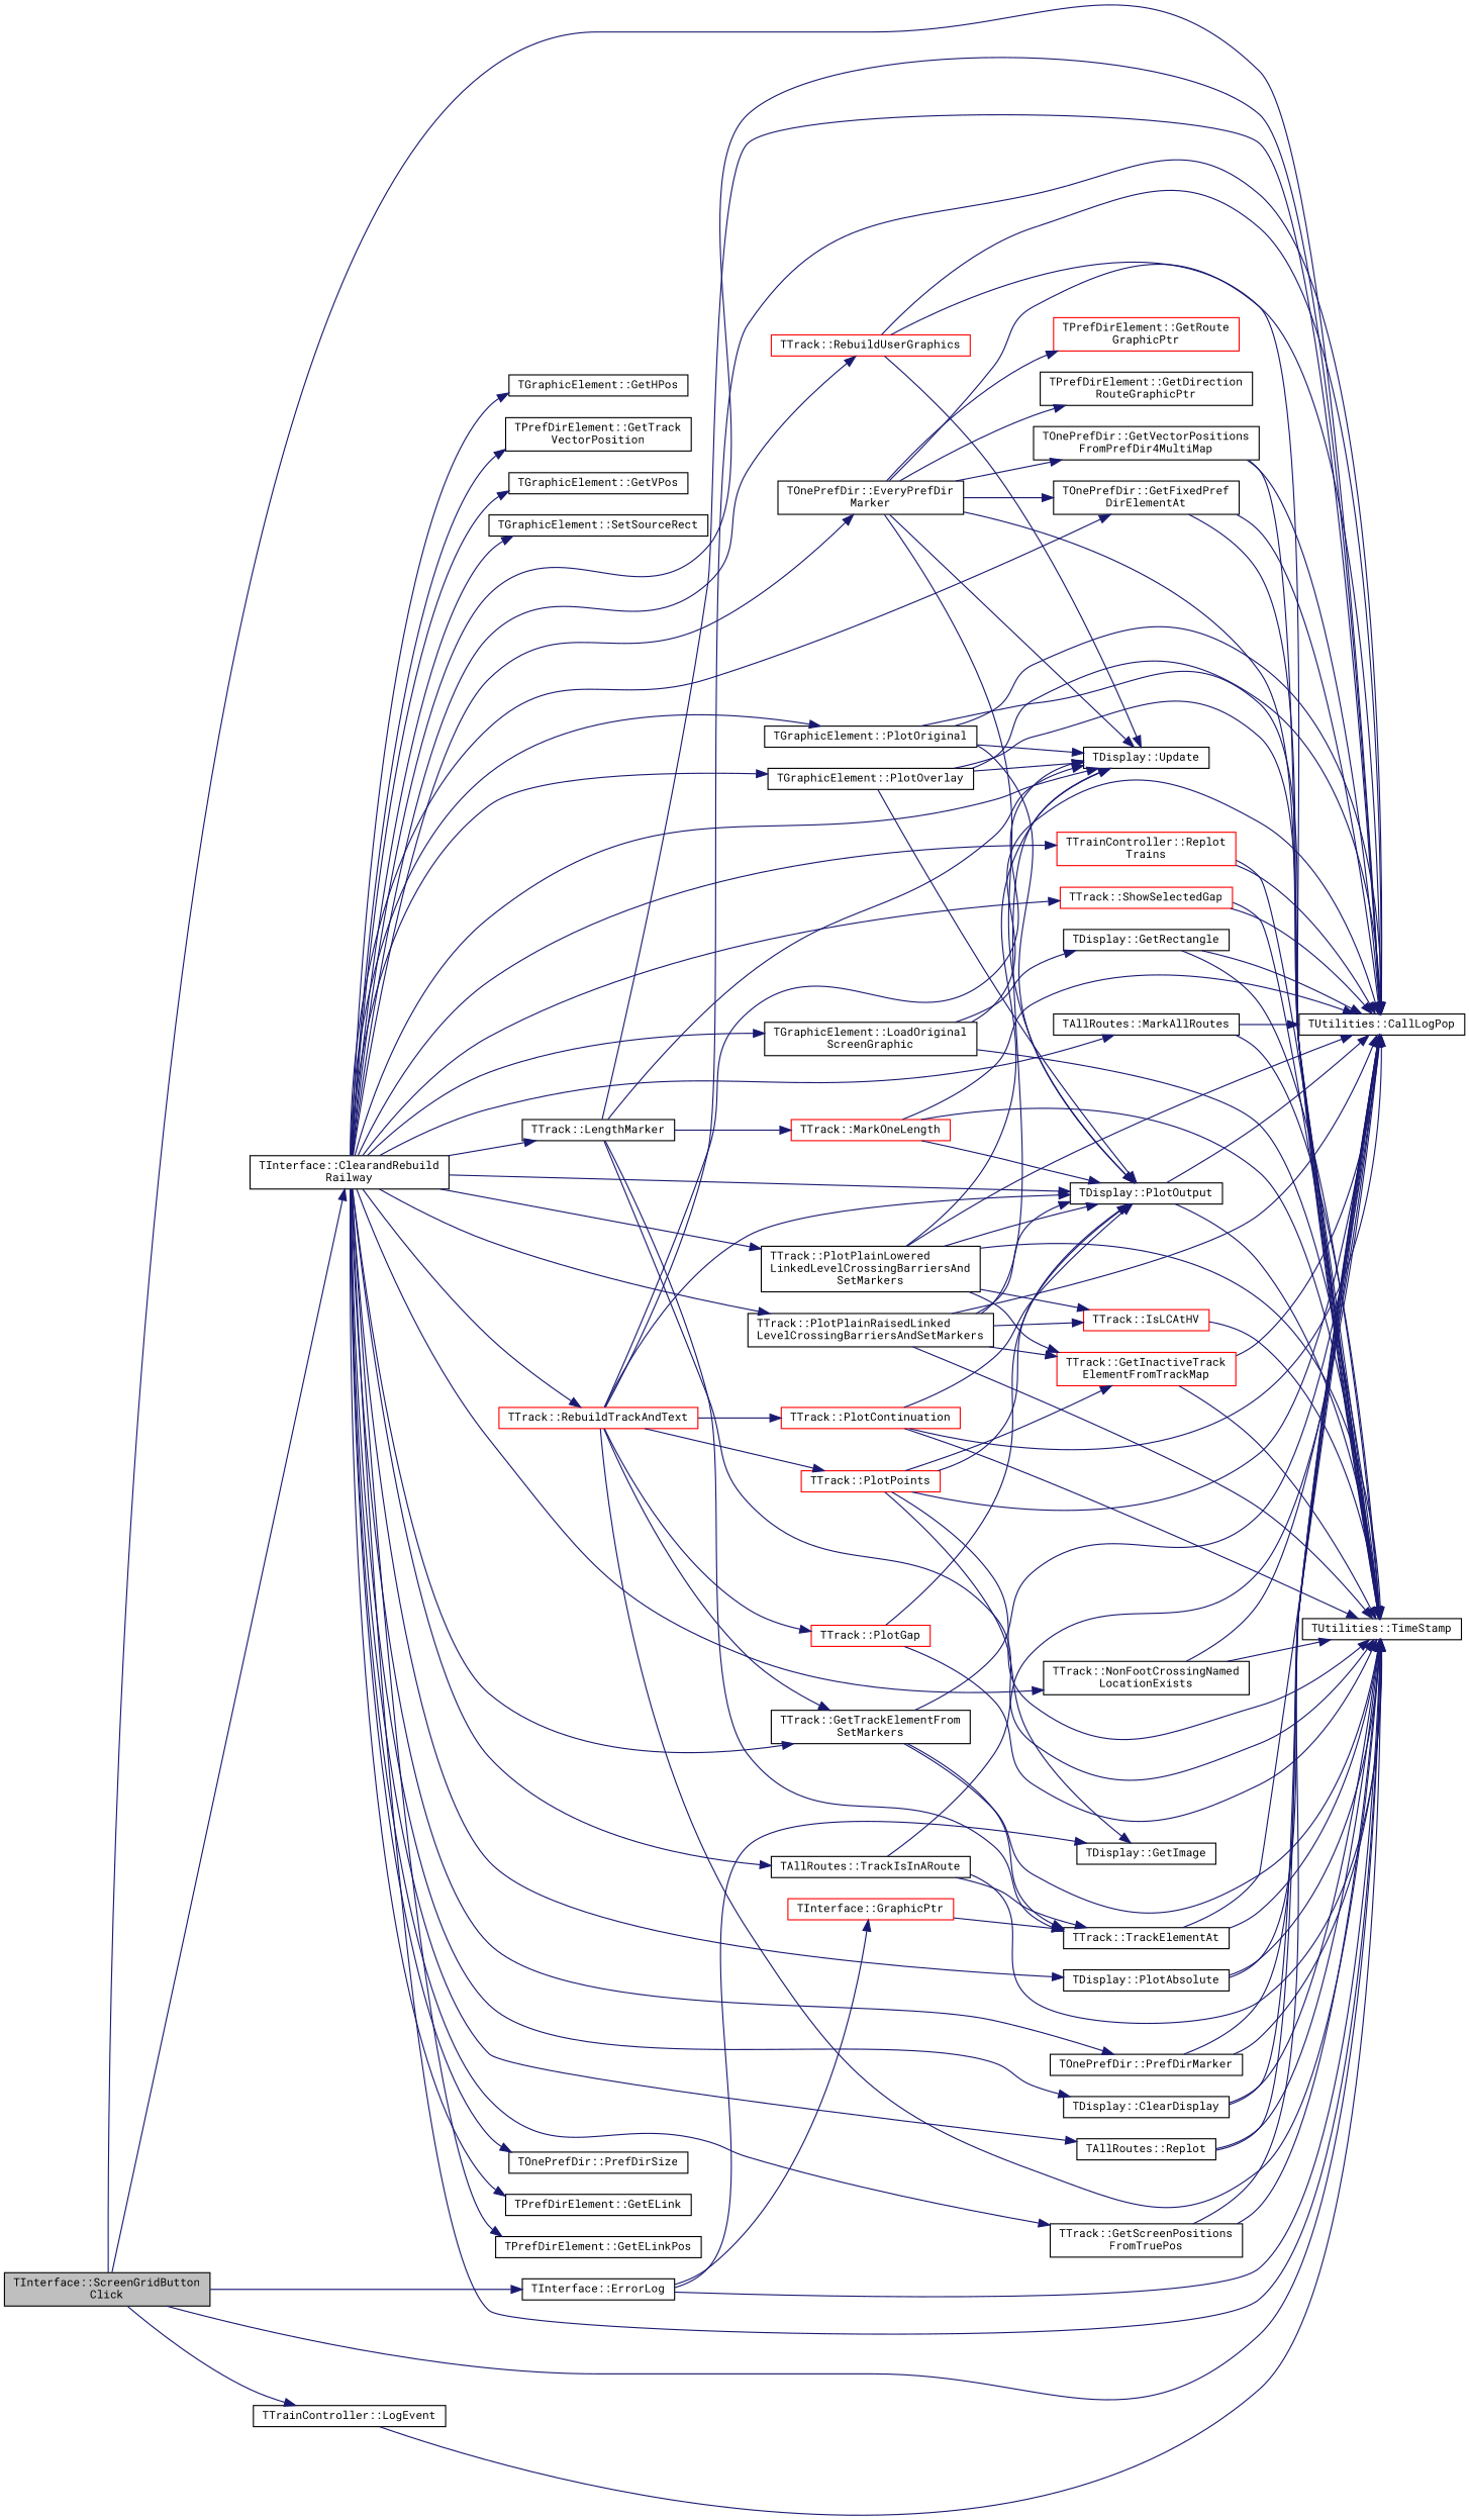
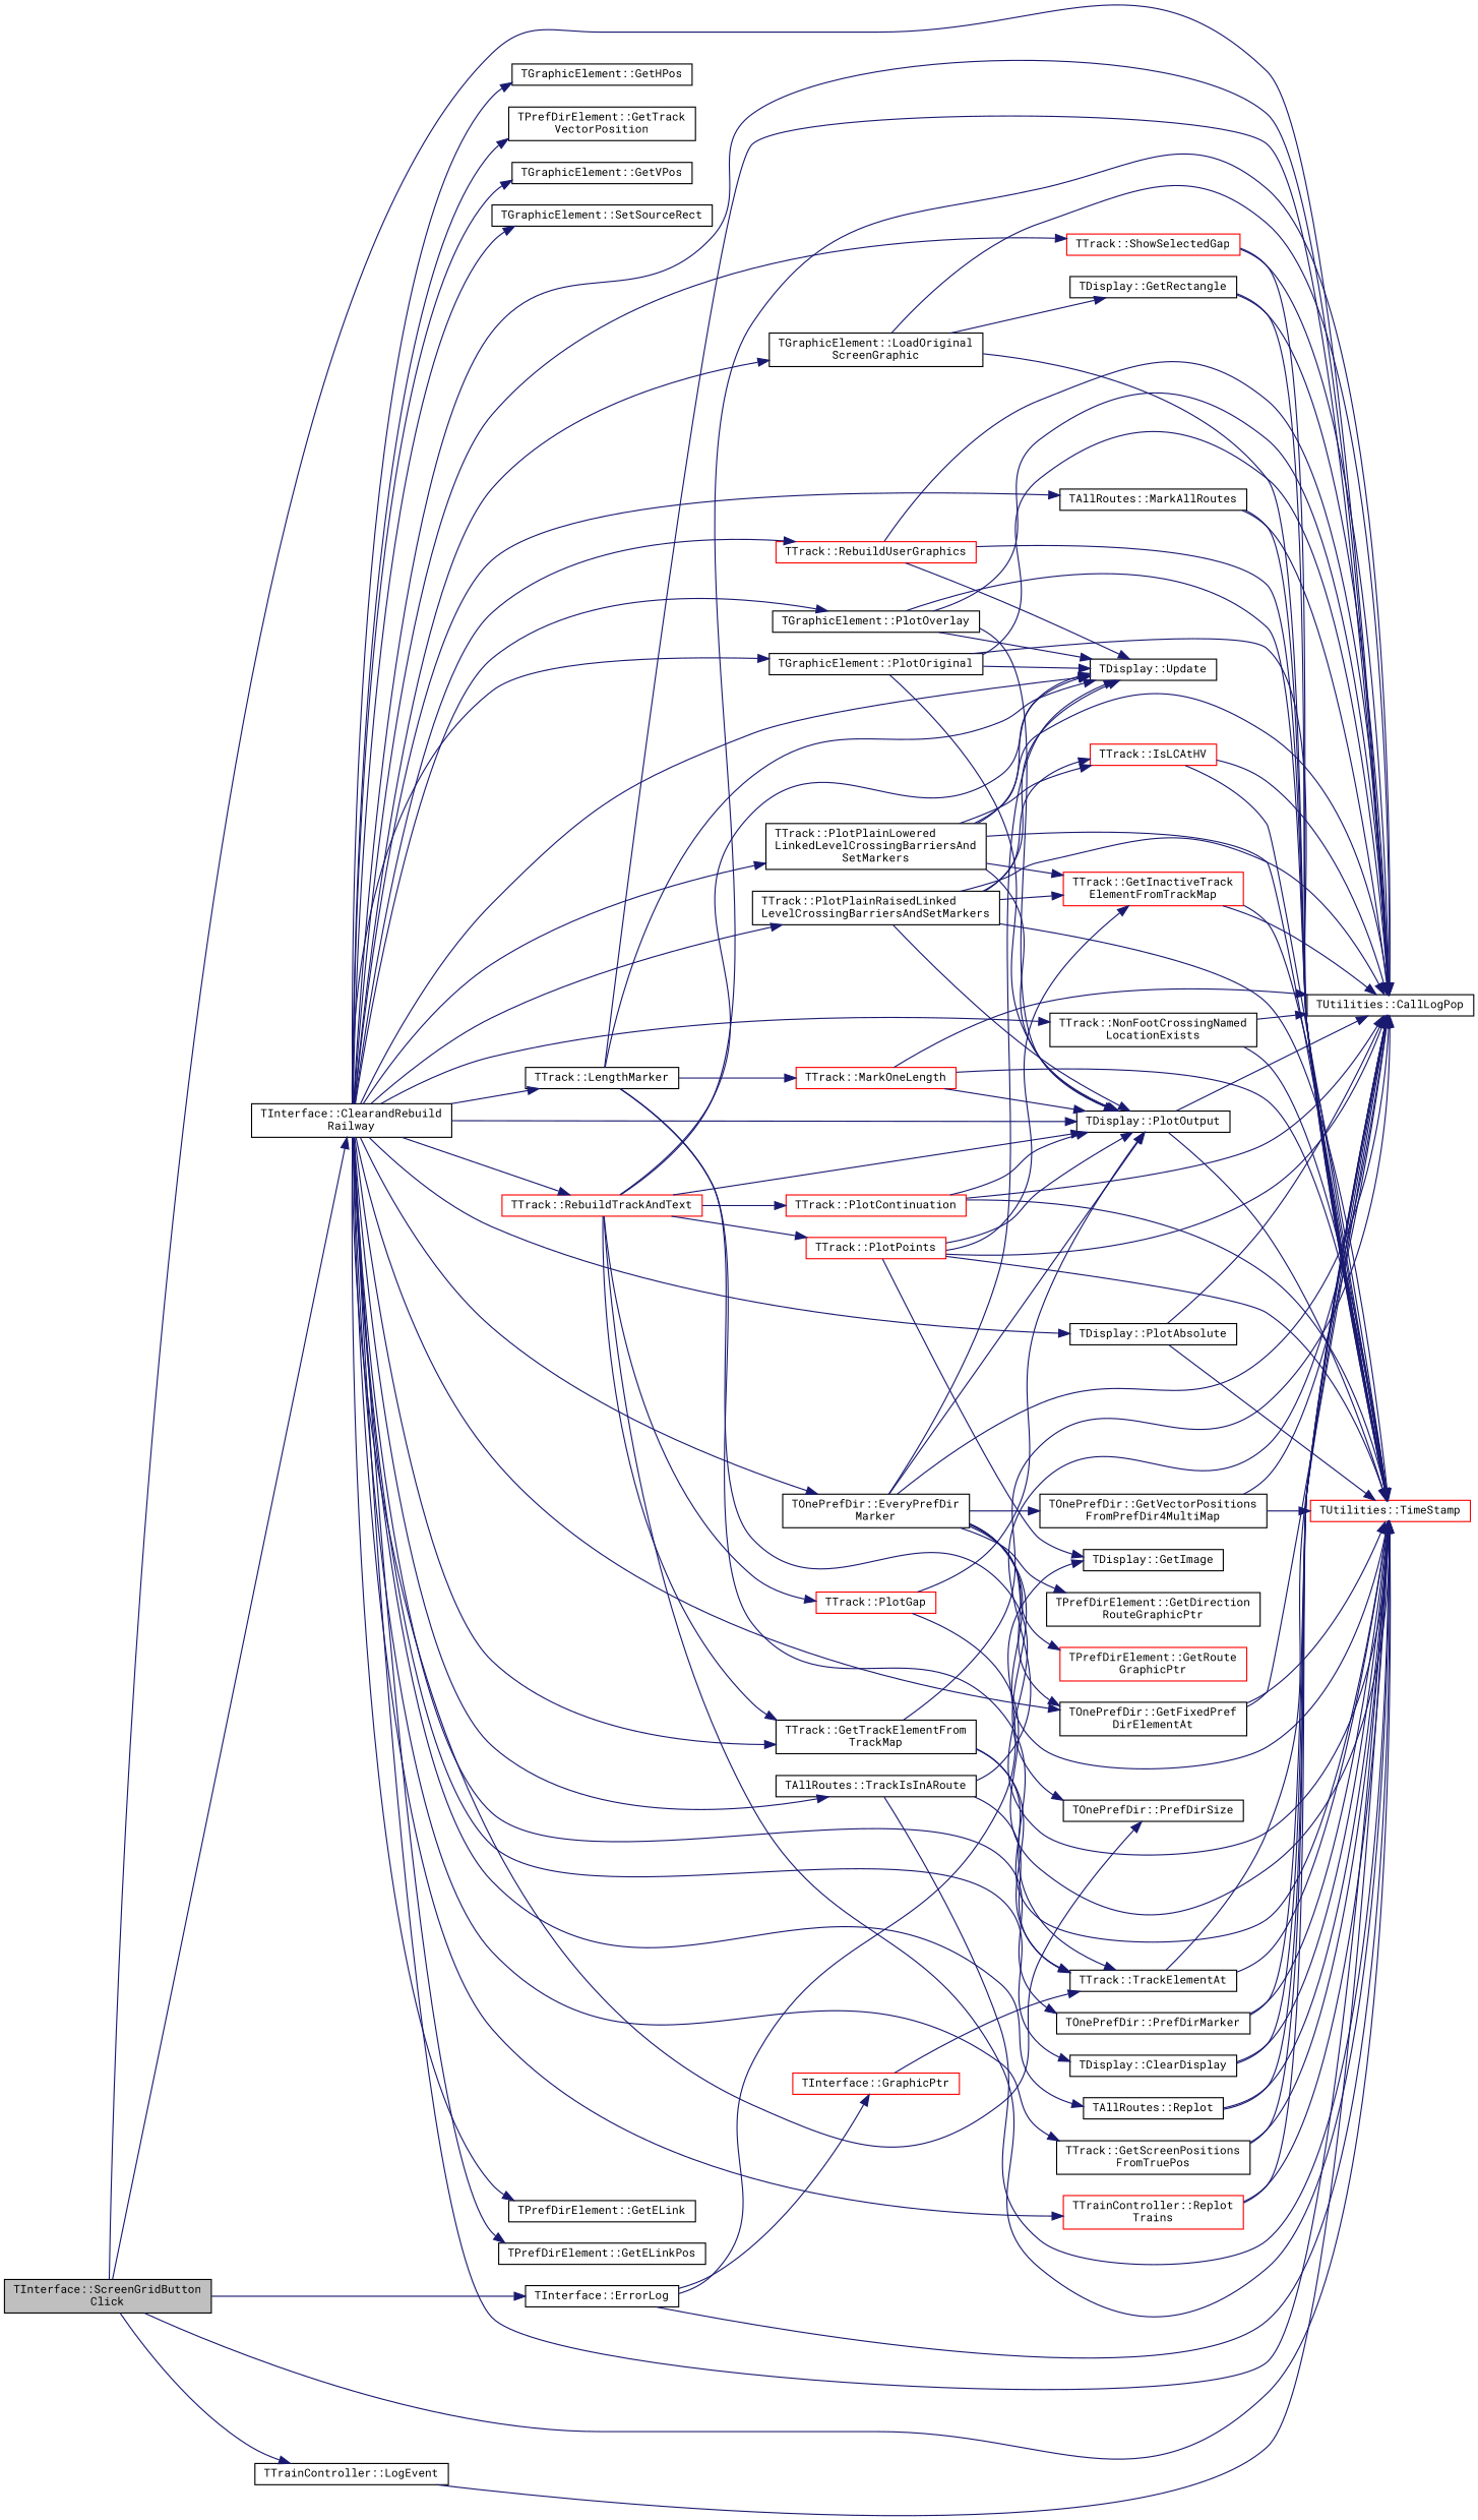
  digraph {
    fontname="Roboto Mono"
    rankdir=LR
    node [color=black fillcolor=white fontname="Roboto Mono" fontsize=10 shape=record style=filled]
    edge [color=midnightblue fontname="Roboto Mono" fontsize=10 labelfontname=Helvetica labelfontsize=10 style=solid]
    n1 [fillcolor=grey75 fontcolor=black height=0.2 label="TInterface::ScreenGridButton\lClick" width=0.4]
    n2 [height=0.2 label="TUtilities::CallLogPop" width=0.4]
    n3 [height=0.2 label="TInterface::ClearandRebuild\lRailway" width=0.4]
-   n4 [height=0.2 label="TUtilities::TimeStamp" width=0.4]
+   n4 [color=red height=0.2 label="TUtilities::TimeStamp" width=0.4]
    n5 [height=0.2 label="TInterface::ErrorLog" width=0.4]
    n6 [height=0.2 label="TTrainController::LogEvent" width=0.4]
    n7 [height=0.2 label="TDisplay::ClearDisplay" width=0.4]
    n8 [height=0.2 label="TOnePrefDir::EveryPrefDir\lMarker" width=0.4]
    n9 [height=0.2 label="TOnePrefDir::GetFixedPref\lDirElementAt" width=0.4]
    n10 [height=0.2 label="TDisplay::PlotOutput" width=0.4]
    n11 [height=0.2 label="TOnePrefDir::PrefDirSize" width=0.4]
    n12 [height=0.2 label="TDisplay::Update" width=0.4]
    n13 [height=0.2 label="TPrefDirElement::GetELink" width=0.4]
    n14 [height=0.2 label="TPrefDirElement::GetELinkPos" width=0.4]
    n15 [height=0.2 label="TAllRoutes::Replot" width=0.4]
    n16 [height=0.2 label="TGraphicElement::GetHPos" width=0.4]
    n17 [height=0.2 label="TTrack::GetScreenPositions\lFromTruePos" width=0.4]
-   n18 [height=0.2 label="TTrack::GetTrackElementFrom\lSetMarkers" width=0.4]
+   n18 [height=0.2 label="TTrack::GetTrackElementFrom\lTrackMap" width=0.4]
    n19 [height=0.2 label="TPrefDirElement::GetTrack\lVectorPosition" width=0.4]
    n20 [height=0.2 label="TGraphicElement::GetVPos" width=0.4]
    n21 [height=0.2 label="TTrack::LengthMarker" width=0.4]
    n22 [height=0.2 label="TGraphicElement::LoadOriginal\lScreenGraphic" width=0.4]
    n23 [height=0.2 label="TAllRoutes::MarkAllRoutes" width=0.4]
    n24 [height=0.2 label="TTrack::NonFootCrossingNamed\lLocationExists" width=0.4]
    n25 [height=0.2 label="TDisplay::PlotAbsolute" width=0.4]
    n26 [height=0.2 label="TGraphicElement::PlotOriginal" width=0.4]
    n27 [height=0.2 label="TGraphicElement::PlotOverlay" width=0.4]
    n28 [height=0.2 label="TTrack::PlotPlainLowered\lLinkedLevelCrossingBarriersAnd\lSetMarkers" width=0.4]
    n29 [height=0.2 label="TTrack::PlotPlainRaisedLinked\lLevelCrossingBarriersAndSetMarkers" width=0.4]
    n30 [height=0.2 label="TOnePrefDir::PrefDirMarker" width=0.4]
    n31 [color=red height=0.2 label="TTrack::RebuildTrackAndText" width=0.4]
    n32 [color=red height=0.2 label="TTrack::RebuildUserGraphics" width=0.4]
    n33 [color=red height=0.2 label="TTrainController::Replot\lTrains" width=0.4]
    n34 [height=0.2 label="TGraphicElement::SetSourceRect" width=0.4]
    n35 [color=red height=0.2 label="TTrack::ShowSelectedGap" width=0.4]
    n36 [height=0.2 label="TAllRoutes::TrackIsInARoute" width=0.4]
    n37 [height=0.2 label="TDisplay::GetImage" width=0.4]
    n38 [color=red height=0.2 label="TInterface::GraphicPtr" width=0.4]
    n39 [height=0.2 label="TPrefDirElement::GetDirection\lRouteGraphicPtr" width=0.4]
    n40 [color=red height=0.2 label="TPrefDirElement::GetRoute\lGraphicPtr" width=0.4]
    n41 [height=0.2 label="TOnePrefDir::GetVectorPositions\lFromPrefDir4MultiMap" width=0.4]
    n42 [height=0.2 label="TTrack::TrackElementAt" width=0.4]
    n43 [color=red height=0.2 label="TTrack::MarkOneLength" width=0.4]
    n44 [height=0.2 label="TDisplay::GetRectangle" width=0.4]
    n45 [color=red height=0.2 label="TTrack::GetInactiveTrack\lElementFromTrackMap" width=0.4]
    n46 [color=red height=0.2 label="TTrack::IsLCAtHV" width=0.4]
    n47 [color=red height=0.2 label="TTrack::PlotContinuation" width=0.4]
    n48 [color=red height=0.2 label="TTrack::PlotGap" width=0.4]
    n49 [color=red height=0.2 label="TTrack::PlotPoints" width=0.4]
    n1 -> n2
    n1 -> n3
    n1 -> n4
    n1 -> n5
    n1 -> n6
    n3 -> n2
    n3 -> n4
    n3 -> n7
    n3 -> n8
    n3 -> n9
    n3 -> n10
    n3 -> n11
    n3 -> n12
    n3 -> n13
    n3 -> n14
    n3 -> n15
    n3 -> n16
    n3 -> n17
    n3 -> n18
    n3 -> n19
    n3 -> n20
    n3 -> n21
    n3 -> n22
    n3 -> n23
    n3 -> n24
    n3 -> n25
    n3 -> n26
    n3 -> n27
    n3 -> n28
    n3 -> n29
    n3 -> n30
    n3 -> n31
    n3 -> n32
    n3 -> n33
    n3 -> n34
    n3 -> n35
    n3 -> n36
    n5 -> n4
    n5 -> n37
    n5 -> n38
    n6 -> n4
    n7 -> n2
    n7 -> n4
    n8 -> n2
    n8 -> n4
    n8 -> n9
    n8 -> n10
+   n8 -> n11
    n8 -> n12
    n8 -> n39
    n8 -> n40
    n8 -> n41
    n9 -> n2
    n9 -> n4
    n10 -> n2
    n10 -> n4
    n15 -> n2
    n15 -> n4
    n17 -> n2
    n17 -> n4
    n18 -> n2
    n18 -> n4
    n18 -> n42
    n21 -> n2
    n21 -> n4
    n21 -> n12
    n21 -> n42
    n21 -> n43
    n22 -> n2
    n22 -> n4
    n22 -> n44
    n23 -> n2
    n23 -> n4
    n24 -> n2
    n24 -> n4
    n25 -> n2
    n25 -> n4
    n26 -> n2
    n26 -> n4
    n26 -> n10
    n26 -> n12
    n27 -> n2
    n27 -> n4
    n27 -> n10
    n27 -> n12
    n28 -> n2
    n28 -> n4
    n28 -> n10
    n28 -> n12
    n28 -> n45
    n28 -> n46
    n29 -> n2
    n29 -> n4
    n29 -> n10
    n29 -> n12
    n29 -> n45
    n29 -> n46
    n30 -> n2
    n30 -> n4
    n31 -> n2
    n31 -> n4
    n31 -> n10
    n31 -> n12
    n31 -> n18
    n31 -> n47
    n31 -> n48
    n31 -> n49
    n32 -> n2
    n32 -> n4
    n32 -> n12
    n33 -> n2
    n33 -> n4
    n35 -> n2
    n35 -> n4
    n36 -> n2
    n36 -> n4
    n36 -> n42
    n38 -> n42
    n41 -> n2
    n41 -> n4
    n42 -> n2
    n42 -> n4
    n43 -> n2
    n43 -> n4
    n43 -> n10
    n44 -> n2
    n44 -> n4
    n45 -> n2
    n45 -> n4
+   n46 -> n2
    n46 -> n4
    n47 -> n2
    n47 -> n4
    n47 -> n10
    n48 -> n4
    n48 -> n10
    n49 -> n2
    n49 -> n4
    n49 -> n10
    n49 -> n37
    n49 -> n45
  }
